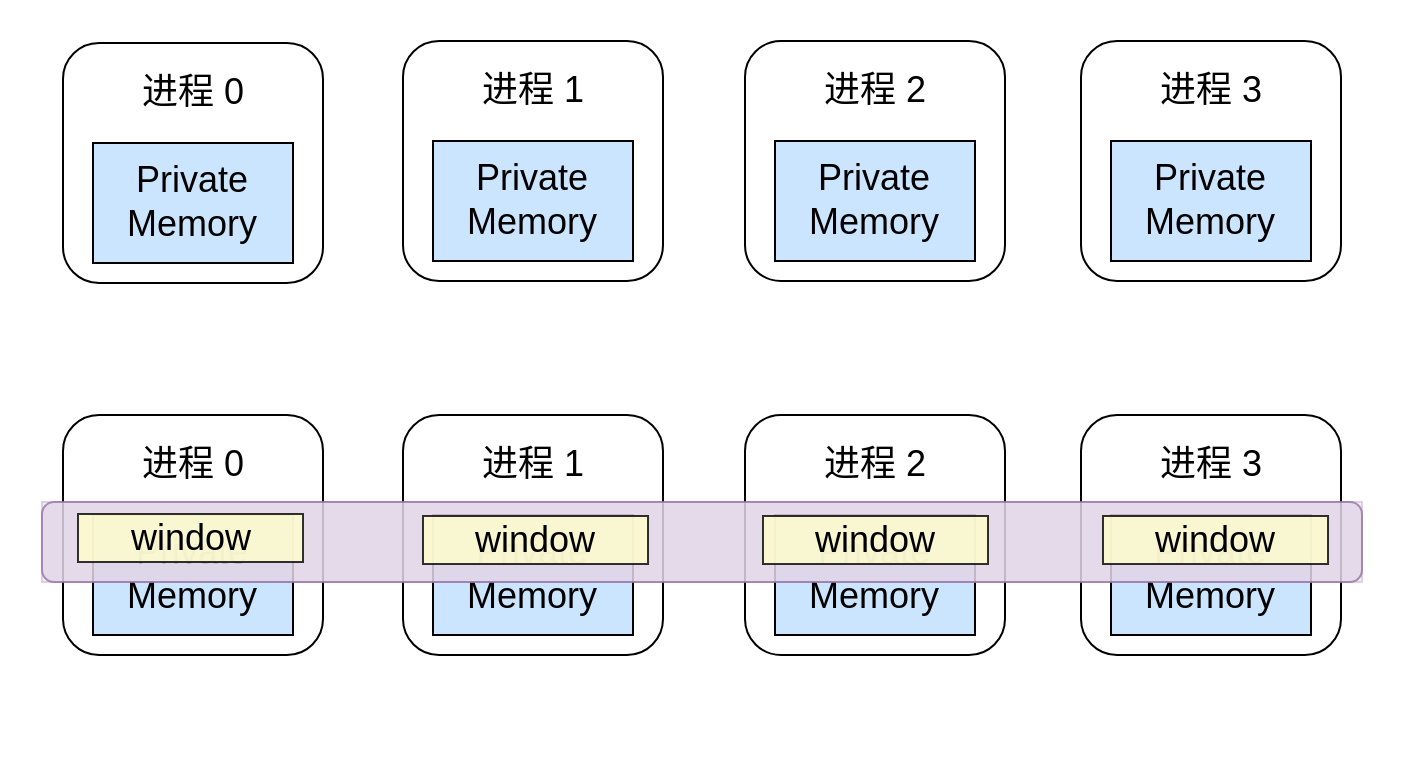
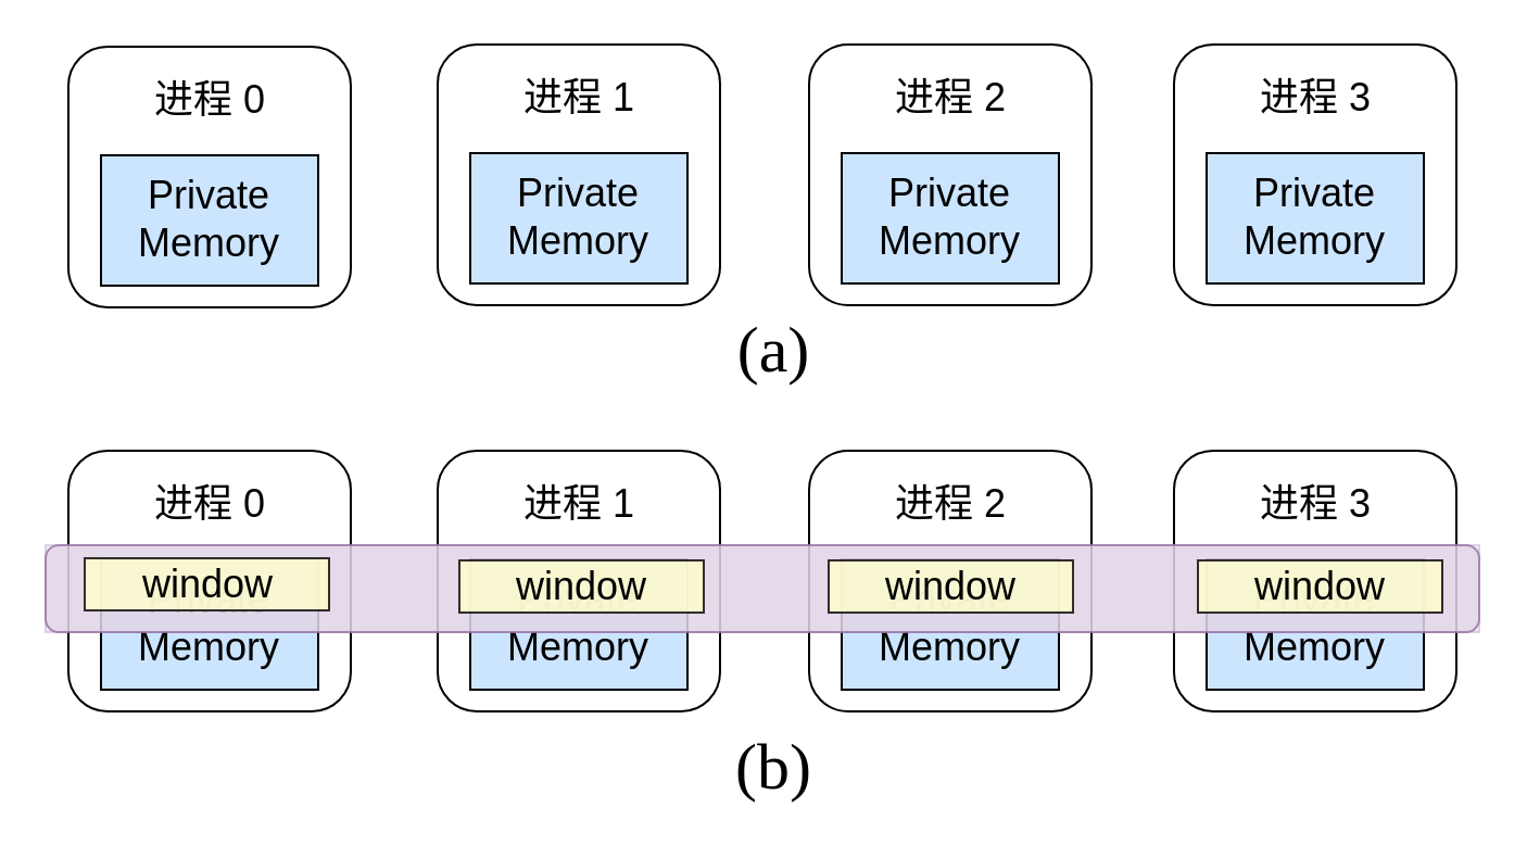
  <mxCell id="0" />
  <mxCell id="1" parent="0" />
  <mxCell id="2" value="" style="group" parent="1" vertex="1" connectable="0"><mxGeometry x="31" y="207" width="649.5" height="125" as="geometry" /></mxCell>
  <mxCell id="3" value="" style="group;fillColor=default;" parent="2" vertex="1" connectable="0"><mxGeometry width="130" height="120" as="geometry" /></mxCell>
  <mxCell id="4" value="" style="rounded=1;whiteSpace=wrap;html=1;" parent="3" vertex="1"><mxGeometry width="130" height="120" as="geometry" /></mxCell>
  <mxCell id="5" value="&lt;font style=&quot;font-size: 18px;&quot;&gt;Private&lt;/font&gt;&lt;div style=&quot;font-size: 18px;&quot;&gt;&lt;font style=&quot;font-size: 18px;&quot;&gt;Memory&lt;/font&gt;&lt;/div&gt;" style="rounded=0;whiteSpace=wrap;html=1;fillColor=#CCE5FF;" parent="3" vertex="1"><mxGeometry x="15" y="50" width="100" height="60" as="geometry" /></mxCell>
  <mxCell id="6" value="&lt;font style=&quot;font-size: 18px;&quot;&gt;进程 0&lt;/font&gt;" style="text;html=1;align=center;verticalAlign=middle;whiteSpace=wrap;rounded=0;" parent="3" vertex="1"><mxGeometry x="17.5" y="10" width="95" height="30" as="geometry" /></mxCell>
  <mxCell id="7" value="" style="group;fillColor=default;" parent="2" vertex="1" connectable="0"><mxGeometry x="170" width="130" height="120" as="geometry" /></mxCell>
  <mxCell id="8" value="" style="rounded=1;whiteSpace=wrap;html=1;" parent="7" vertex="1"><mxGeometry width="130" height="120" as="geometry" /></mxCell>
  <mxCell id="9" value="&lt;font style=&quot;font-size: 18px;&quot;&gt;Private&lt;/font&gt;&lt;div style=&quot;font-size: 18px;&quot;&gt;&lt;font style=&quot;font-size: 18px;&quot;&gt;Memory&lt;/font&gt;&lt;/div&gt;" style="rounded=0;whiteSpace=wrap;html=1;fillColor=#CCE5FF;" parent="7" vertex="1"><mxGeometry x="15" y="50" width="100" height="60" as="geometry" /></mxCell>
  <mxCell id="10" value="&lt;font style=&quot;font-size: 18px;&quot;&gt;进程 1&lt;/font&gt;" style="text;html=1;align=center;verticalAlign=middle;whiteSpace=wrap;rounded=0;" parent="7" vertex="1"><mxGeometry x="17.5" y="10" width="95" height="30" as="geometry" /></mxCell>
  <mxCell id="11" value="" style="group;" parent="2" vertex="1" connectable="0"><mxGeometry x="341" width="130" height="120" as="geometry" /></mxCell>
  <mxCell id="12" value="" style="rounded=1;whiteSpace=wrap;html=1;" parent="11" vertex="1"><mxGeometry width="130" height="120" as="geometry" /></mxCell>
  <mxCell id="13" value="&lt;font style=&quot;font-size: 18px;&quot;&gt;Private&lt;/font&gt;&lt;div style=&quot;font-size: 18px;&quot;&gt;&lt;font style=&quot;font-size: 18px;&quot;&gt;Memory&lt;/font&gt;&lt;/div&gt;" style="rounded=0;whiteSpace=wrap;html=1;fillColor=#CCE5FF;" parent="11" vertex="1"><mxGeometry x="15" y="50" width="100" height="60" as="geometry" /></mxCell>
  <mxCell id="14" value="&lt;font style=&quot;font-size: 18px;&quot;&gt;进程 2&lt;/font&gt;" style="text;html=1;align=center;verticalAlign=middle;whiteSpace=wrap;rounded=0;" parent="11" vertex="1"><mxGeometry x="17.5" y="10" width="95" height="30" as="geometry" /></mxCell>
  <mxCell id="15" value="" style="group;" parent="2" vertex="1" connectable="0"><mxGeometry x="509" width="130" height="120" as="geometry" /></mxCell>
  <mxCell id="16" value="" style="rounded=1;whiteSpace=wrap;html=1;" parent="15" vertex="1"><mxGeometry width="130" height="120" as="geometry" /></mxCell>
  <mxCell id="17" value="&lt;font style=&quot;font-size: 18px;&quot;&gt;Private&lt;/font&gt;&lt;div style=&quot;font-size: 18px;&quot;&gt;&lt;font style=&quot;font-size: 18px;&quot;&gt;Memory&lt;/font&gt;&lt;/div&gt;" style="rounded=0;whiteSpace=wrap;html=1;fillColor=#CCE5FF;" parent="15" vertex="1"><mxGeometry x="15" y="50" width="100" height="60" as="geometry" /></mxCell>
  <mxCell id="18" value="&lt;font style=&quot;font-size: 18px;&quot;&gt;进程 3&lt;/font&gt;" style="text;html=1;align=center;verticalAlign=middle;whiteSpace=wrap;rounded=0;" parent="15" vertex="1"><mxGeometry x="17.5" y="10" width="95" height="30" as="geometry" /></mxCell>
  <mxCell id="19" value="" style="group;fillColor=#e1d5e7;opacity=30;strokeColor=#9673A6;" parent="2" vertex="1" connectable="0"><mxGeometry x="-10.5" y="43.5" width="660" height="40" as="geometry" /></mxCell>
  <mxCell id="20" value="" style="rounded=1;whiteSpace=wrap;html=1;fillColor=#e1d5e7;strokeColor=#9673a6;opacity=80;" parent="19" vertex="1"><mxGeometry width="660" height="40" as="geometry" /></mxCell>
  <mxCell id="21" value="&lt;font style=&quot;font-size: 18px;&quot;&gt;window&lt;/font&gt;" style="rounded=0;whiteSpace=wrap;html=1;fillColor=#FFFFCC;opacity=80;" parent="19" vertex="1"><mxGeometry x="18" y="6" width="112.5" height="24" as="geometry" /></mxCell>
  <mxCell id="22" value="&lt;font style=&quot;font-size: 18px;&quot;&gt;window&lt;/font&gt;" style="rounded=0;whiteSpace=wrap;html=1;fillColor=#FFFFCC;opacity=80;" parent="19" vertex="1"><mxGeometry x="530.5" y="7" width="112.5" height="24" as="geometry" /></mxCell>
  <mxCell id="23" value="&lt;font style=&quot;font-size: 18px;&quot;&gt;window&lt;/font&gt;" style="rounded=0;whiteSpace=wrap;html=1;fillColor=#FFFFCC;opacity=80;" parent="19" vertex="1"><mxGeometry x="190.5" y="7" width="112.5" height="24" as="geometry" /></mxCell>
  <mxCell id="24" value="&lt;font style=&quot;font-size: 18px;&quot;&gt;window&lt;/font&gt;" style="rounded=0;whiteSpace=wrap;html=1;fillColor=#FFFFCC;opacity=80;" parent="19" vertex="1"><mxGeometry x="360.5" y="7" width="112.5" height="24" as="geometry" /></mxCell>
  <mxCell id="25" value="" style="group" parent="1" vertex="1" connectable="0"><mxGeometry x="31" y="20" width="639" height="125" as="geometry" /></mxCell>
  <mxCell id="26" value="" style="group;" parent="25" vertex="1" connectable="0"><mxGeometry y="9" width="130" height="120" as="geometry" /></mxCell>
  <mxCell id="27" value="" style="rounded=1;whiteSpace=wrap;html=1;" parent="26" vertex="1"><mxGeometry y="-8" width="130" height="120" as="geometry" /></mxCell>
  <mxCell id="28" value="&lt;font style=&quot;font-size: 18px;&quot;&gt;Private&lt;/font&gt;&lt;div style=&quot;font-size: 18px;&quot;&gt;&lt;font style=&quot;font-size: 18px;&quot;&gt;Memory&lt;/font&gt;&lt;/div&gt;" style="rounded=0;whiteSpace=wrap;html=1;fillColor=#CCE5FF;" parent="26" vertex="1"><mxGeometry x="15" y="42" width="100" height="60" as="geometry" /></mxCell>
  <mxCell id="29" value="&lt;font style=&quot;font-size: 18px;&quot;&gt;进程 0&lt;/font&gt;" style="text;html=1;align=center;verticalAlign=middle;whiteSpace=wrap;rounded=0;" parent="26" vertex="1"><mxGeometry x="17.5" y="2" width="95" height="30" as="geometry" /></mxCell>
  <mxCell id="30" value="" style="group;fillColor=default;" parent="25" vertex="1" connectable="0"><mxGeometry x="170" width="130" height="120" as="geometry" /></mxCell>
  <mxCell id="31" value="" style="rounded=1;whiteSpace=wrap;html=1;" parent="30" vertex="1"><mxGeometry width="130" height="120" as="geometry" /></mxCell>
  <mxCell id="32" value="&lt;font style=&quot;font-size: 18px;&quot;&gt;Private&lt;/font&gt;&lt;div style=&quot;font-size: 18px;&quot;&gt;&lt;font style=&quot;font-size: 18px;&quot;&gt;Memory&lt;/font&gt;&lt;/div&gt;" style="rounded=0;whiteSpace=wrap;html=1;fillColor=#CCE5FF;" parent="30" vertex="1"><mxGeometry x="15" y="50" width="100" height="60" as="geometry" /></mxCell>
  <mxCell id="33" value="&lt;font style=&quot;font-size: 18px;&quot;&gt;进程 1&lt;/font&gt;" style="text;html=1;align=center;verticalAlign=middle;whiteSpace=wrap;rounded=0;" parent="30" vertex="1"><mxGeometry x="17.5" y="10" width="95" height="30" as="geometry" /></mxCell>
  <mxCell id="34" value="" style="group;" parent="25" vertex="1" connectable="0"><mxGeometry x="341" width="130" height="120" as="geometry" /></mxCell>
  <mxCell id="35" value="" style="rounded=1;whiteSpace=wrap;html=1;" parent="34" vertex="1"><mxGeometry width="130" height="120" as="geometry" /></mxCell>
  <mxCell id="36" value="&lt;font style=&quot;font-size: 18px;&quot;&gt;Private&lt;/font&gt;&lt;div style=&quot;font-size: 18px;&quot;&gt;&lt;font style=&quot;font-size: 18px;&quot;&gt;Memory&lt;/font&gt;&lt;/div&gt;" style="rounded=0;whiteSpace=wrap;html=1;fillColor=#CCE5FF;" parent="34" vertex="1"><mxGeometry x="15" y="50" width="100" height="60" as="geometry" /></mxCell>
  <mxCell id="37" value="&lt;font style=&quot;font-size: 18px;&quot;&gt;进程 2&lt;/font&gt;" style="text;html=1;align=center;verticalAlign=middle;whiteSpace=wrap;rounded=0;" parent="34" vertex="1"><mxGeometry x="17.5" y="10" width="95" height="30" as="geometry" /></mxCell>
  <mxCell id="38" value="" style="group;" parent="25" vertex="1" connectable="0"><mxGeometry x="509" width="130" height="120" as="geometry" /></mxCell>
  <mxCell id="39" value="" style="rounded=1;whiteSpace=wrap;html=1;" parent="38" vertex="1"><mxGeometry width="130" height="120" as="geometry" /></mxCell>
  <mxCell id="40" value="&lt;font style=&quot;font-size: 18px;&quot;&gt;Private&lt;/font&gt;&lt;div style=&quot;font-size: 18px;&quot;&gt;&lt;font style=&quot;font-size: 18px;&quot;&gt;Memory&lt;/font&gt;&lt;/div&gt;" style="rounded=0;whiteSpace=wrap;html=1;fillColor=#CCE5FF;" parent="38" vertex="1"><mxGeometry x="15" y="50" width="100" height="60" as="geometry" /></mxCell>
  <mxCell id="41" value="&lt;font style=&quot;font-size: 18px;&quot;&gt;进程 3&lt;/font&gt;" style="text;html=1;align=center;verticalAlign=middle;whiteSpace=wrap;rounded=0;" parent="38" vertex="1"><mxGeometry x="17.5" y="10" width="95" height="30" as="geometry" /></mxCell>
+ <mxCell id="42" value="&lt;font face=&quot;Times New Roman&quot; style=&quot;font-size: 30px;&quot;&gt;(a)&lt;/font&gt;" style="text;html=1;strokeColor=none;fillColor=none;align=center;verticalAlign=middle;whiteSpace=wrap;rounded=0;fontSize=30;" parent="1" vertex="1"><mxGeometry x="325.75" y="145" width="60" height="30" as="geometry" /></mxCell>
+ <mxCell id="43" value="&lt;font face=&quot;Times New Roman&quot; style=&quot;font-size: 30px;&quot;&gt;(b)&lt;/font&gt;" style="text;html=1;strokeColor=none;fillColor=none;align=center;verticalAlign=middle;whiteSpace=wrap;rounded=0;fontSize=30;" parent="1" vertex="1"><mxGeometry x="325.75" y="337" width="60" height="30" as="geometry" /></mxCell>
